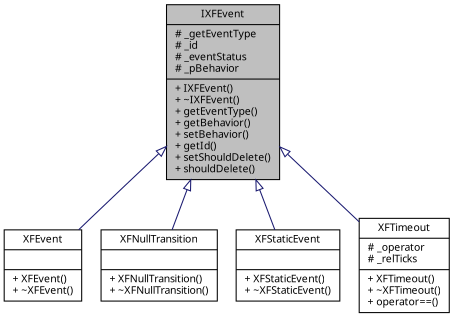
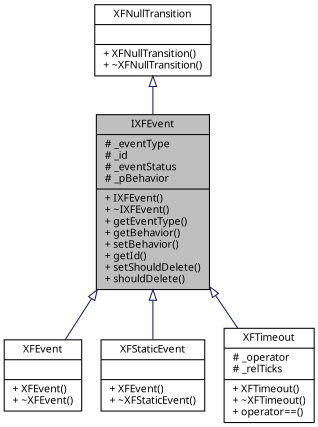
  digraph {
    node [color=black fillcolor=white fontname="Helvetia.ttf" fontsize=10 shape=record style=filled]
    edge [arrowtail=onormal color=midnightblue dir=back fontname="Helvetia.ttf" fontsize=10 labelfontname="Helvetia.ttf" labelfontsize=10 style=solid]
-   n1 [fillcolor=grey75 fontcolor=black height=0.2 label="{IXFEvent\n|# _getEventType\l# _id\l# _eventStatus\l# _pBehavior\l|+ IXFEvent()\l+ ~IXFEvent()\l+ getEventType()\l+ getBehavior()\l+ setBehavior()\l+ getId()\l+ setShouldDelete()\l+ shouldDelete()\l}" width=0.4]
+   n1 [fillcolor=grey75 fontcolor=black height=0.2 label="{IXFEvent\n|# _eventType\l# _id\l# _eventStatus\l# _pBehavior\l|+ IXFEvent()\l+ ~IXFEvent()\l+ getEventType()\l+ getBehavior()\l+ setBehavior()\l+ getId()\l+ setShouldDelete()\l+ shouldDelete()\l}" width=0.4]
    n2 [height=0.2 label="{XFEvent\n||+ XFEvent()\l+ ~XFEvent()\l}" width=0.4]
    n3 [height=0.2 label="{XFNullTransition\n||+ XFNullTransition()\l+ ~XFNullTransition()\l}" width=0.4]
-   n4 [height=0.2 label="{XFStaticEvent\n||+ XFStaticEvent()\l+ ~XFStaticEvent()\l}" width=0.4]
+   n4 [height=0.2 label="{XFStaticEvent\n||+ XFEvent()\l+ ~XFStaticEvent()\l}" width=0.4]
    n5 [height=0.2 label="{XFTimeout\n|# _operator\l# _relTicks\l|+ XFTimeout()\l+ ~XFTimeout()\l+ operator==()\l}" width=0.4]
    n1 -> n2
-   n1 -> n3
+   n3 -> n1
    n1 -> n4
    n1 -> n5
  }
